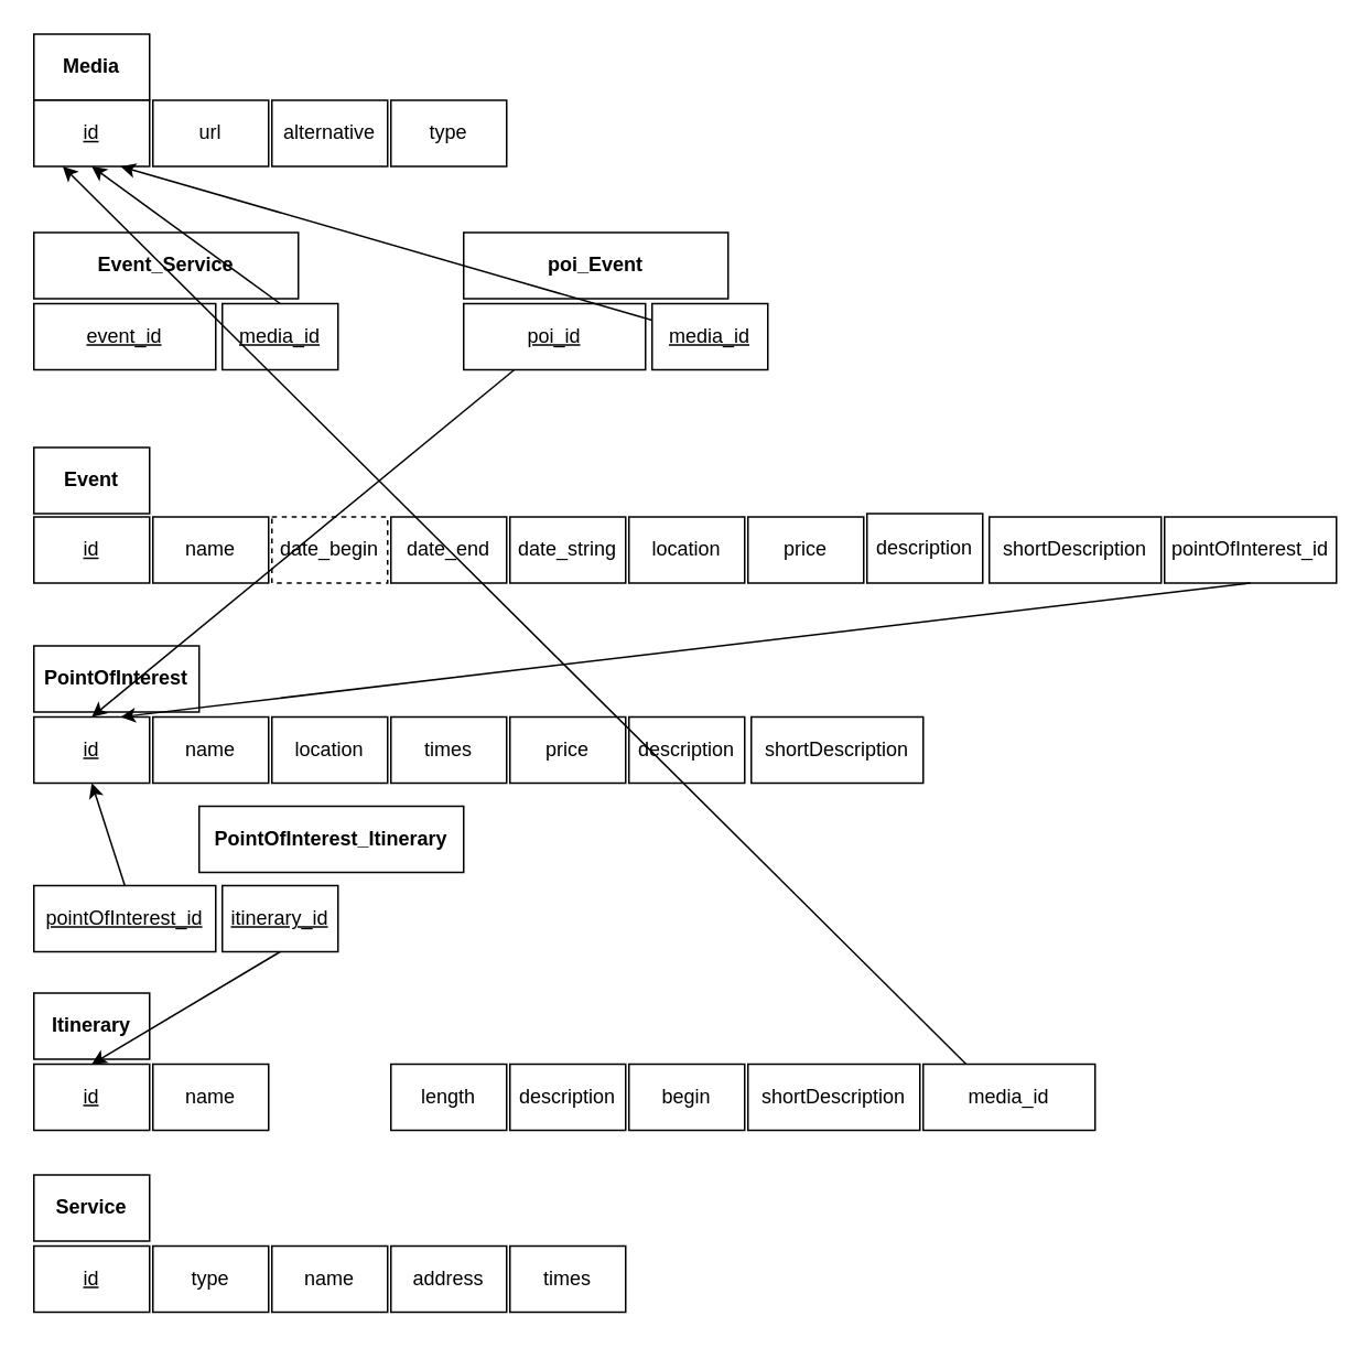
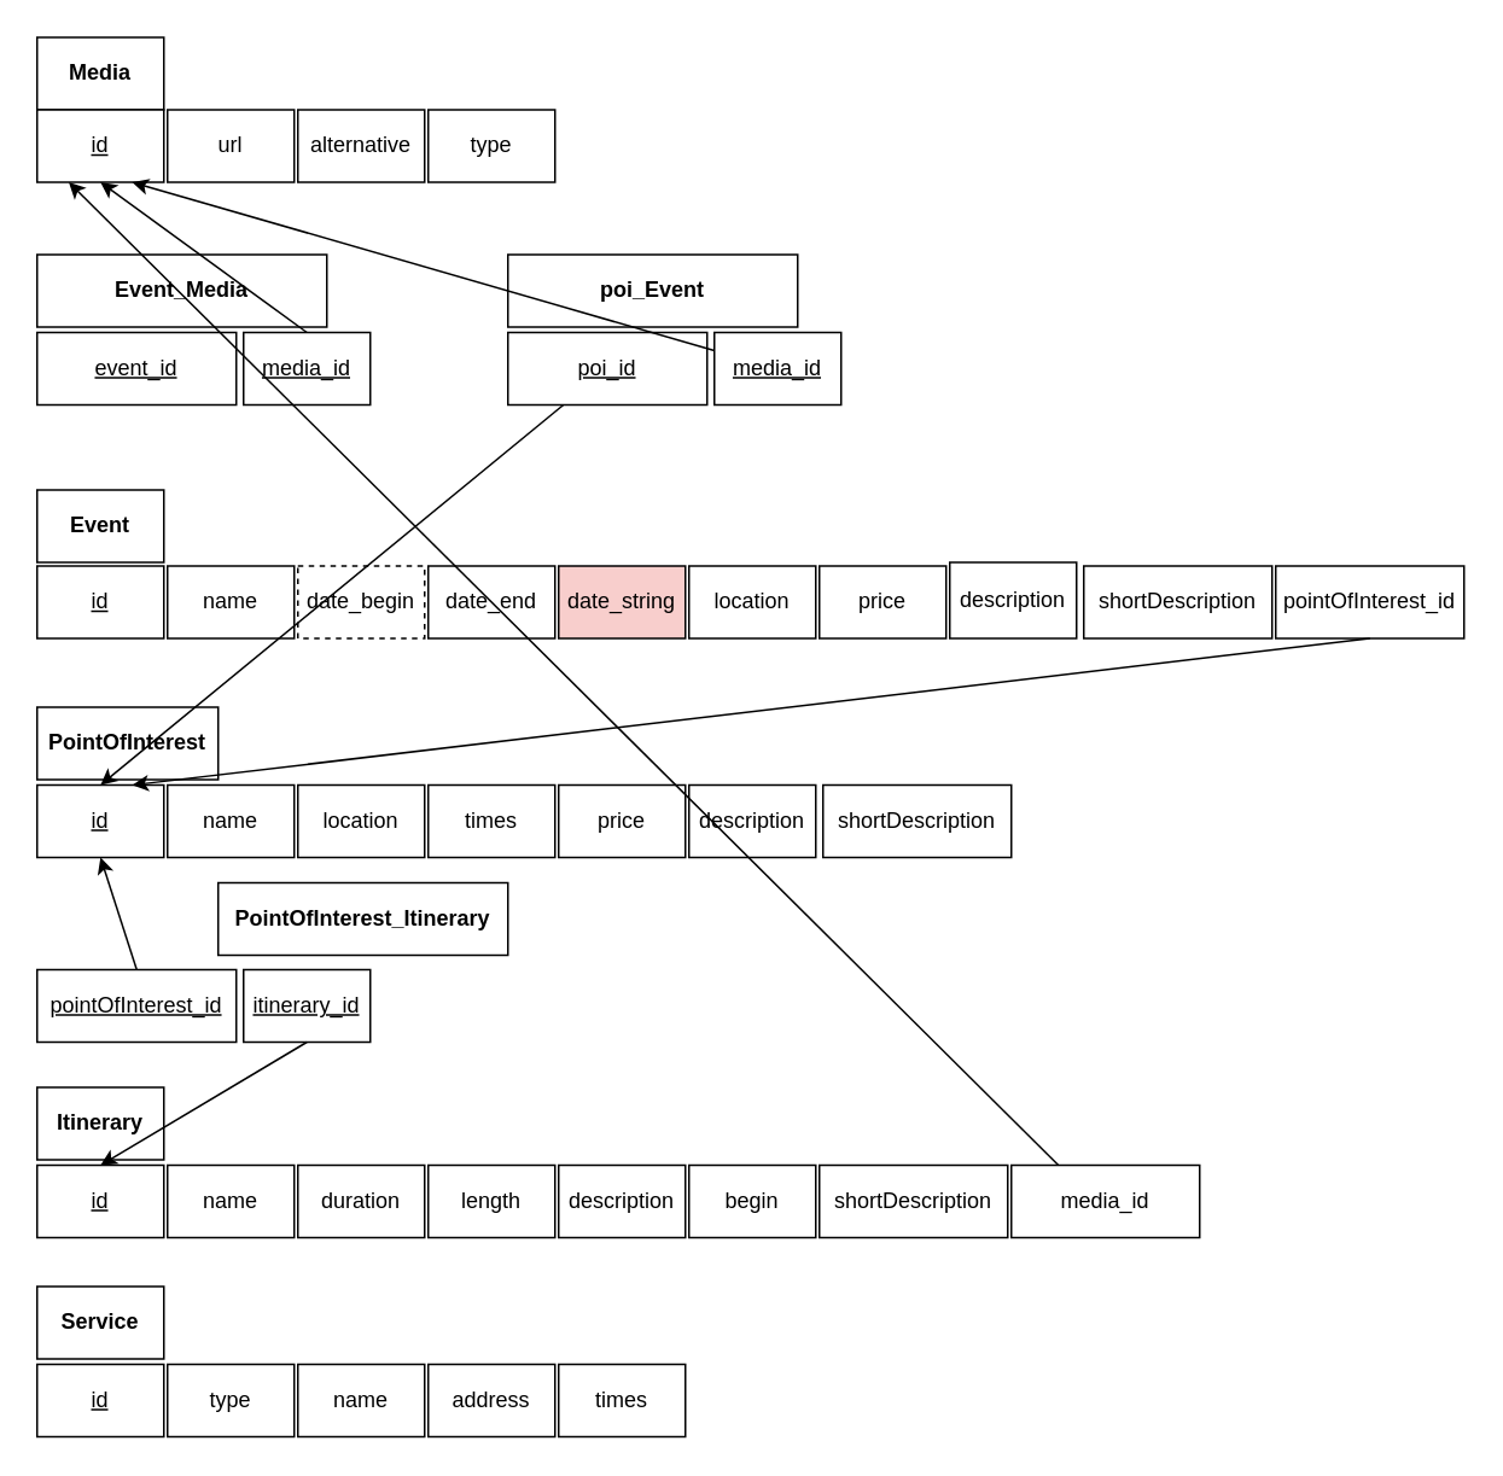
  <mxCell id="0" />
  <mxCell id="1" parent="0" />
  <mxCell id="2" value="Event" style="rounded=0;whiteSpace=wrap;html=1;fontStyle=1" parent="1" vertex="1"><mxGeometry x="20" y="270" width="70" height="40" as="geometry" /></mxCell>
  <mxCell id="3" value="id" style="rounded=0;whiteSpace=wrap;html=1;fontStyle=4" parent="1" vertex="1"><mxGeometry x="20" y="312" width="70" height="40" as="geometry" /></mxCell>
  <mxCell id="4" value="name" style="rounded=0;whiteSpace=wrap;html=1;" parent="1" vertex="1"><mxGeometry x="92" y="312" width="70" height="40" as="geometry" /></mxCell>
  <mxCell id="5" value="date_begin" style="rounded=0;whiteSpace=wrap;html=1;dashed=1;" parent="1" vertex="1"><mxGeometry x="164" y="312" width="70" height="40" as="geometry" /></mxCell>
  <mxCell id="6" value="location" style="rounded=0;whiteSpace=wrap;html=1;" parent="1" vertex="1"><mxGeometry x="380" y="312" width="70" height="40" as="geometry" /></mxCell>
  <mxCell id="7" value="price" style="rounded=0;whiteSpace=wrap;html=1;" parent="1" vertex="1"><mxGeometry x="452" y="312" width="70" height="40" as="geometry" /></mxCell>
  <mxCell id="8" value="description" style="rounded=0;whiteSpace=wrap;html=1;" parent="1" vertex="1"><mxGeometry x="524" y="310" width="70" height="42" as="geometry" /></mxCell>
  <mxCell id="9" value="shortDescription" style="rounded=0;whiteSpace=wrap;html=1;" parent="1" vertex="1"><mxGeometry x="598" y="312" width="104" height="40" as="geometry" /></mxCell>
  <mxCell id="10" value="pointOfInterest_id" style="rounded=0;whiteSpace=wrap;html=1;" parent="1" vertex="1"><mxGeometry x="704" y="312" width="104" height="40" as="geometry" /></mxCell>
  <mxCell id="11" value="PointOfInterest" style="rounded=0;whiteSpace=wrap;html=1;fontStyle=1" parent="1" vertex="1"><mxGeometry x="20" y="390" width="100" height="40" as="geometry" /></mxCell>
  <mxCell id="12" value="id" style="rounded=0;whiteSpace=wrap;html=1;fontStyle=4" parent="1" vertex="1"><mxGeometry x="20" y="433" width="70" height="40" as="geometry" /></mxCell>
  <mxCell id="13" value="name" style="rounded=0;whiteSpace=wrap;html=1;" parent="1" vertex="1"><mxGeometry x="92" y="433" width="70" height="40" as="geometry" /></mxCell>
  <mxCell id="14" value="location" style="rounded=0;whiteSpace=wrap;html=1;" parent="1" vertex="1"><mxGeometry x="164" y="433" width="70" height="40" as="geometry" /></mxCell>
  <mxCell id="15" value="times" style="rounded=0;whiteSpace=wrap;html=1;" parent="1" vertex="1"><mxGeometry x="236" y="433" width="70" height="40" as="geometry" /></mxCell>
  <mxCell id="16" value="price" style="rounded=0;whiteSpace=wrap;html=1;" parent="1" vertex="1"><mxGeometry x="308" y="433" width="70" height="40" as="geometry" /></mxCell>
  <mxCell id="17" value="description" style="rounded=0;whiteSpace=wrap;html=1;" parent="1" vertex="1"><mxGeometry x="380" y="433" width="70" height="40" as="geometry" /></mxCell>
  <mxCell id="18" value="shortDescription" style="rounded=0;whiteSpace=wrap;html=1;" parent="1" vertex="1"><mxGeometry x="454" y="433" width="104" height="40" as="geometry" /></mxCell>
  <mxCell id="19" value="Itinerary" style="rounded=0;whiteSpace=wrap;html=1;fontStyle=1" parent="1" vertex="1"><mxGeometry x="20" y="600" width="70" height="40" as="geometry" /></mxCell>
  <mxCell id="20" value="id" style="rounded=0;whiteSpace=wrap;html=1;fontStyle=4" parent="1" vertex="1"><mxGeometry x="20" y="643" width="70" height="40" as="geometry" /></mxCell>
  <mxCell id="21" value="name" style="rounded=0;whiteSpace=wrap;html=1;" parent="1" vertex="1"><mxGeometry x="92" y="643" width="70" height="40" as="geometry" /></mxCell>
+ <mxCell id="22" value="duration" style="rounded=0;whiteSpace=wrap;html=1;" parent="1" vertex="1"><mxGeometry x="164" y="643" width="70" height="40" as="geometry" /></mxCell>
  <mxCell id="23" value="length" style="rounded=0;whiteSpace=wrap;html=1;" parent="1" vertex="1"><mxGeometry x="236" y="643" width="70" height="40" as="geometry" /></mxCell>
  <mxCell id="24" value="description" style="rounded=0;whiteSpace=wrap;html=1;" parent="1" vertex="1"><mxGeometry x="308" y="643" width="70" height="40" as="geometry" /></mxCell>
  <mxCell id="25" value="begin" style="rounded=0;whiteSpace=wrap;html=1;" parent="1" vertex="1"><mxGeometry x="380" y="643" width="70" height="40" as="geometry" /></mxCell>
  <mxCell id="26" value="shortDescription" style="rounded=0;whiteSpace=wrap;html=1;" parent="1" vertex="1"><mxGeometry x="452" y="643" width="104" height="40" as="geometry" /></mxCell>
  <mxCell id="27" value="Service" style="rounded=0;whiteSpace=wrap;html=1;fontStyle=1" parent="1" vertex="1"><mxGeometry x="20" y="710" width="70" height="40" as="geometry" /></mxCell>
  <mxCell id="28" value="id" style="rounded=0;whiteSpace=wrap;html=1;fontStyle=4" parent="1" vertex="1"><mxGeometry x="20" y="753" width="70" height="40" as="geometry" /></mxCell>
  <mxCell id="29" value="type" style="rounded=0;whiteSpace=wrap;html=1;" parent="1" vertex="1"><mxGeometry x="92" y="753" width="70" height="40" as="geometry" /></mxCell>
  <mxCell id="30" value="name" style="rounded=0;whiteSpace=wrap;html=1;" parent="1" vertex="1"><mxGeometry x="164" y="753" width="70" height="40" as="geometry" /></mxCell>
  <mxCell id="31" value="address" style="rounded=0;whiteSpace=wrap;html=1;" parent="1" vertex="1"><mxGeometry x="236" y="753" width="70" height="40" as="geometry" /></mxCell>
  <mxCell id="32" value="times" style="rounded=0;whiteSpace=wrap;html=1;" parent="1" vertex="1"><mxGeometry x="308" y="753" width="70" height="40" as="geometry" /></mxCell>
  <mxCell id="33" value="PointOfInterest_Itinerary" style="rounded=0;whiteSpace=wrap;html=1;fontStyle=1" parent="1" vertex="1"><mxGeometry x="120" y="487" width="160" height="40" as="geometry" /></mxCell>
  <mxCell id="34" value="pointOfInterest_id" style="rounded=0;whiteSpace=wrap;html=1;fontStyle=4" parent="1" vertex="1"><mxGeometry x="20" y="535" width="110" height="40" as="geometry" /></mxCell>
  <mxCell id="35" value="itinerary_id" style="rounded=0;whiteSpace=wrap;html=1;fontStyle=4" parent="1" vertex="1"><mxGeometry x="134" y="535" width="70" height="40" as="geometry" /></mxCell>
  <mxCell id="36" value="" style="endArrow=classic;html=1;rounded=0;exitX=0.5;exitY=1;exitDx=0;exitDy=0;entryX=0.75;entryY=0;entryDx=0;entryDy=0;" parent="1" source="10" target="12" edge="1"><mxGeometry width="50" height="50" relative="1" as="geometry"><mxPoint x="399" y="550" as="sourcePoint" /><mxPoint x="449" y="500" as="targetPoint" /></mxGeometry></mxCell>
  <mxCell id="37" value="" style="endArrow=classic;html=1;rounded=0;exitX=0.5;exitY=0;exitDx=0;exitDy=0;entryX=0.5;entryY=1;entryDx=0;entryDy=0;" parent="1" source="34" target="12" edge="1"><mxGeometry width="50" height="50" relative="1" as="geometry"><mxPoint x="400" y="550" as="sourcePoint" /><mxPoint x="450" y="500" as="targetPoint" /></mxGeometry></mxCell>
  <mxCell id="38" value="" style="endArrow=classic;html=1;rounded=0;exitX=0.5;exitY=1;exitDx=0;exitDy=0;entryX=0.5;entryY=0;entryDx=0;entryDy=0;" parent="1" source="35" target="20" edge="1"><mxGeometry width="50" height="50" relative="1" as="geometry"><mxPoint x="400" y="570" as="sourcePoint" /><mxPoint x="450" y="520" as="targetPoint" /></mxGeometry></mxCell>
  <mxCell id="39" value="Media" style="rounded=0;whiteSpace=wrap;html=1;fontStyle=1" parent="1" vertex="1"><mxGeometry x="20" y="20" width="70" height="40" as="geometry" /></mxCell>
  <mxCell id="40" value="id" style="rounded=0;whiteSpace=wrap;html=1;fontStyle=4" parent="1" vertex="1"><mxGeometry x="20" y="60" width="70" height="40" as="geometry" /></mxCell>
  <mxCell id="41" value="url" style="rounded=0;whiteSpace=wrap;html=1;" parent="1" vertex="1"><mxGeometry x="92" y="60" width="70" height="40" as="geometry" /></mxCell>
  <mxCell id="42" value="alternative" style="rounded=0;whiteSpace=wrap;html=1;" parent="1" vertex="1"><mxGeometry x="164" y="60" width="70" height="40" as="geometry" /></mxCell>
  <mxCell id="43" value="type" style="rounded=0;whiteSpace=wrap;html=1;" parent="1" vertex="1"><mxGeometry x="236" y="60" width="70" height="40" as="geometry" /></mxCell>
- <mxCell id="44" value="Event_Service" style="rounded=0;whiteSpace=wrap;html=1;fontStyle=1" parent="1" vertex="1"><mxGeometry x="20" y="140" width="160" height="40" as="geometry" /></mxCell>
+ <mxCell id="44" value="Event_Media" style="rounded=0;whiteSpace=wrap;html=1;fontStyle=1" parent="1" vertex="1"><mxGeometry x="20" y="140" width="160" height="40" as="geometry" /></mxCell>
  <mxCell id="45" value="event_id" style="rounded=0;whiteSpace=wrap;html=1;fontStyle=4" parent="1" vertex="1"><mxGeometry x="20" y="183" width="110" height="40" as="geometry" /></mxCell>
  <mxCell id="46" value="media_id" style="rounded=0;whiteSpace=wrap;html=1;fontStyle=4" parent="1" vertex="1"><mxGeometry x="134" y="183" width="70" height="40" as="geometry" /></mxCell>
  <mxCell id="47" value="poi_Event" style="rounded=0;whiteSpace=wrap;html=1;fontStyle=1" parent="1" vertex="1"><mxGeometry x="280" y="140" width="160" height="40" as="geometry" /></mxCell>
  <mxCell id="48" value="poi_id" style="rounded=0;whiteSpace=wrap;html=1;fontStyle=4" parent="1" vertex="1"><mxGeometry x="280" y="183" width="110" height="40" as="geometry" /></mxCell>
  <mxCell id="49" value="media_id" style="rounded=0;whiteSpace=wrap;html=1;fontStyle=4" parent="1" vertex="1"><mxGeometry x="394" y="183" width="70" height="40" as="geometry" /></mxCell>
  <mxCell id="50" value="" style="endArrow=classic;html=1;rounded=0;exitX=0.5;exitY=0;exitDx=0;exitDy=0;entryX=0.5;entryY=1;entryDx=0;entryDy=0;" parent="1" source="46" target="40" edge="1"><mxGeometry width="50" height="50" relative="1" as="geometry"><mxPoint x="210" y="370" as="sourcePoint" /><mxPoint x="260" y="320" as="targetPoint" /></mxGeometry></mxCell>
  <mxCell id="51" value="" style="endArrow=classic;html=1;rounded=0;exitX=0;exitY=0.25;exitDx=0;exitDy=0;entryX=0.75;entryY=1;entryDx=0;entryDy=0;" parent="1" source="49" target="40" edge="1"><mxGeometry width="50" height="50" relative="1" as="geometry"><mxPoint x="210" y="370" as="sourcePoint" /><mxPoint x="260" y="320" as="targetPoint" /></mxGeometry></mxCell>
  <mxCell id="52" value="" style="endArrow=classic;html=1;rounded=0;entryX=0.5;entryY=0;entryDx=0;entryDy=0;" parent="1" source="48" target="12" edge="1"><mxGeometry width="50" height="50" relative="1" as="geometry"><mxPoint x="210" y="240" as="sourcePoint" /><mxPoint x="180" y="390" as="targetPoint" /></mxGeometry></mxCell>
  <mxCell id="53" value="&lt;div&gt;media_id&lt;/div&gt;" style="rounded=0;whiteSpace=wrap;html=1;" vertex="1" parent="1"><mxGeometry x="558" y="643" width="104" height="40" as="geometry" /></mxCell>
  <mxCell id="54" value="date_end" style="rounded=0;whiteSpace=wrap;html=1;" vertex="1" parent="1"><mxGeometry x="236" y="312" width="70" height="40" as="geometry" /></mxCell>
- <mxCell id="55" value="date_string" style="rounded=0;whiteSpace=wrap;html=1;" vertex="1" parent="1"><mxGeometry x="308" y="312" width="70" height="40" as="geometry" /></mxCell>
+ <mxCell id="55" value="date_string" style="rounded=0;whiteSpace=wrap;html=1;fillColor=#f8cecc;" vertex="1" parent="1"><mxGeometry x="308" y="312" width="70" height="40" as="geometry" /></mxCell>
  <mxCell id="56" value="" style="endArrow=classic;html=1;rounded=0;entryX=0.25;entryY=1;entryDx=0;entryDy=0;exitX=0.25;exitY=0;exitDx=0;exitDy=0;" edge="1" parent="1" source="53" target="40"><mxGeometry width="50" height="50" relative="1" as="geometry"><mxPoint x="610" y="650" as="sourcePoint" /><mxPoint x="230" as="targetPoint" y="170" /></mxGeometry></mxCell>
